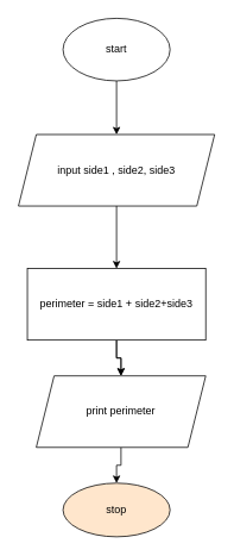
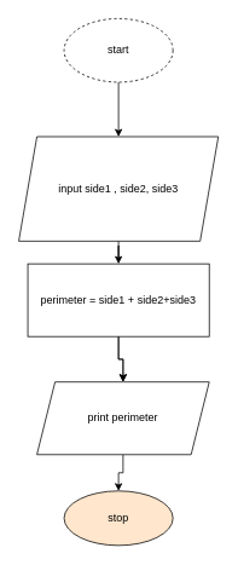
  <mxCell id="0" />
  <mxCell id="1" parent="0" />
  <mxCell id="2" style="edgeStyle=orthogonalEdgeStyle;rounded=0;orthogonalLoop=1;jettySize=auto;html=1;entryX=0.5;entryY=0;entryDx=0;entryDy=0;" edge="1" parent="1" source="3" target="5"><mxGeometry relative="1" as="geometry" /></mxCell>
- <mxCell id="3" value="start" style="ellipse;whiteSpace=wrap;html=1;" vertex="1" parent="1"><mxGeometry x="70" y="20" width="120" height="70" as="geometry" /></mxCell>
+ <mxCell id="3" value="start" style="ellipse;whiteSpace=wrap;html=1;dashed=1;" vertex="1" parent="1"><mxGeometry x="70" y="20" width="120" height="70" as="geometry" /></mxCell>
  <mxCell id="4" style="edgeStyle=orthogonalEdgeStyle;rounded=0;orthogonalLoop=1;jettySize=auto;html=1;entryX=0.5;entryY=0;entryDx=0;entryDy=0;" edge="1" parent="1" source="5" target="8"><mxGeometry relative="1" as="geometry" /></mxCell>
- <mxCell id="5" value="input side1 , side2, side3" style="shape=parallelogram;perimeter=parallelogramPerimeter;whiteSpace=wrap;html=1;fixedSize=1;" vertex="1" parent="1"><mxGeometry x="20" y="150" width="220" height="80" as="geometry" /></mxCell>
+ <mxCell id="5" value="input side1 , side2, side3" style="shape=parallelogram;perimeter=parallelogramPerimeter;whiteSpace=wrap;html=1;fixedSize=1;" vertex="1" parent="1"><mxGeometry x="20" y="150" width="220" height="115" as="geometry" /></mxCell>
  <mxCell id="6" style="edgeStyle=orthogonalEdgeStyle;rounded=0;orthogonalLoop=1;jettySize=auto;html=1;entryX=0.5;entryY=0;entryDx=0;entryDy=0;" edge="1" parent="1" source="8" target="10"><mxGeometry relative="1" as="geometry" /></mxCell>
  <mxCell id="7" value="" style="edgeStyle=orthogonalEdgeStyle;rounded=0;orthogonalLoop=1;jettySize=auto;html=1;" edge="1" parent="1" source="8" target="10"><mxGeometry relative="1" as="geometry" /></mxCell>
- <mxCell id="8" value="perimeter = side1 + side2+side3" style="rounded=0;whiteSpace=wrap;html=1;" vertex="1" parent="1"><mxGeometry x="30" y="300" width="200" height="80" as="geometry" /></mxCell>
+ <mxCell id="8" value="perimeter = side1 + side2+side3" style="rounded=0;whiteSpace=wrap;html=1;" vertex="1" parent="1"><mxGeometry x="30" y="290" width="200" height="80" as="geometry" /></mxCell>
  <mxCell id="9" style="edgeStyle=orthogonalEdgeStyle;rounded=0;orthogonalLoop=1;jettySize=auto;html=1;entryX=0.5;entryY=0;entryDx=0;entryDy=0;" edge="1" parent="1" source="10" target="11"><mxGeometry relative="1" as="geometry" /></mxCell>
  <mxCell id="10" value="print perimeter" style="shape=parallelogram;perimeter=parallelogramPerimeter;whiteSpace=wrap;html=1;fixedSize=1;" vertex="1" parent="1"><mxGeometry x="40" y="420" width="190" height="80" as="geometry" /></mxCell>
  <mxCell id="11" value="stop" style="ellipse;whiteSpace=wrap;html=1;fillColor=#ffe6cc;" vertex="1" parent="1"><mxGeometry x="70" y="540" width="120" height="60" as="geometry" /></mxCell>
